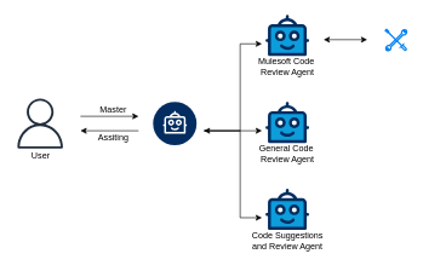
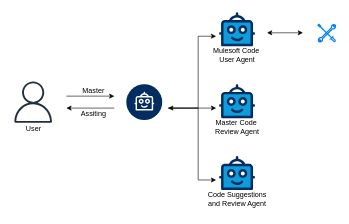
  <mxCell id="0" />
  <mxCell id="1" parent="0" />
  <mxCell id="2" value="" style="verticalLabelPosition=bottom;aspect=fixed;html=1;shape=mxgraph.salesforce.bots2;" parent="1" vertex="1"><mxGeometry x="210" y="140" width="60" height="60" as="geometry" /></mxCell>
  <mxCell id="3" value="" style="sketch=0;outlineConnect=0;fontColor=#232F3E;gradientColor=none;fillColor=#232F3D;strokeColor=none;dashed=0;verticalLabelPosition=bottom;verticalAlign=top;align=center;html=1;fontSize=12;fontStyle=0;aspect=fixed;pointerEvents=1;shape=mxgraph.aws4.user;" parent="1" vertex="1"><mxGeometry x="20" y="135.5" width="69" height="69" as="geometry" /></mxCell>
  <mxCell id="4" value="" style="endArrow=classic;html=1;" parent="1" edge="1"><mxGeometry width="50" height="50" relative="1" as="geometry"><mxPoint x="110" y="160" as="sourcePoint" /><mxPoint x="190" y="160" as="targetPoint" /></mxGeometry></mxCell>
  <mxCell id="5" value="User" style="text;html=1;align=center;verticalAlign=middle;resizable=0;points=[];autosize=1;strokeColor=none;fillColor=none;" parent="1" vertex="1"><mxGeometry x="29.5" y="200" width="50" height="30" as="geometry" /></mxCell>
  <mxCell id="6" value="" style="group" parent="1" vertex="1" connectable="0"><mxGeometry x="345" y="20" width="100" height="92" as="geometry" /></mxCell>
  <mxCell id="7" value="" style="verticalLabelPosition=bottom;aspect=fixed;html=1;shape=mxgraph.salesforce.bots;" parent="6" vertex="1"><mxGeometry x="20" width="60" height="57" as="geometry" /></mxCell>
- <mxCell id="8" value="Mulesoft Code&amp;nbsp;&lt;div&gt;Review Agent&lt;/div&gt;" style="text;html=1;align=center;verticalAlign=middle;resizable=0;points=[];autosize=1;strokeColor=none;fillColor=none;" parent="6" vertex="1"><mxGeometry y="52" width="100" height="40" as="geometry" /></mxCell>
+ <mxCell id="8" value="Mulesoft Code&amp;nbsp;&lt;div&gt;User Agent&lt;/div&gt;" style="text;html=1;align=center;verticalAlign=middle;resizable=0;points=[];autosize=1;strokeColor=none;fillColor=none;" parent="6" vertex="1"><mxGeometry y="52" width="100" height="40" as="geometry" /></mxCell>
  <mxCell id="9" value="" style="group" parent="1" vertex="1" connectable="0"><mxGeometry x="345" y="140" width="100" height="92" as="geometry" /></mxCell>
  <mxCell id="10" value="" style="verticalLabelPosition=bottom;aspect=fixed;html=1;shape=mxgraph.salesforce.bots;" parent="9" vertex="1"><mxGeometry x="20" width="60" height="57" as="geometry" /></mxCell>
- <mxCell id="11" value="General Code&amp;nbsp;&lt;div&gt;Review Agent&lt;/div&gt;" style="text;html=1;align=center;verticalAlign=middle;resizable=0;points=[];autosize=1;strokeColor=none;fillColor=none;" parent="9" vertex="1"><mxGeometry y="52" width="100" height="40" as="geometry" /></mxCell>
+ <mxCell id="11" value="Master Code&amp;nbsp;&lt;div&gt;Review Agent&lt;/div&gt;" style="text;html=1;align=center;verticalAlign=middle;resizable=0;points=[];autosize=1;strokeColor=none;fillColor=none;" parent="9" vertex="1"><mxGeometry y="52" width="100" height="40" as="geometry" /></mxCell>
  <mxCell id="12" value="" style="group" parent="1" vertex="1" connectable="0"><mxGeometry x="345" y="260" width="110" height="92" as="geometry" /></mxCell>
  <mxCell id="13" value="" style="verticalLabelPosition=bottom;aspect=fixed;html=1;shape=mxgraph.salesforce.bots;" parent="12" vertex="1"><mxGeometry x="20" width="60" height="57" as="geometry" /></mxCell>
  <mxCell id="14" value="Code Suggestions&lt;div&gt;and Review Agent&lt;/div&gt;" style="text;html=1;align=center;verticalAlign=middle;resizable=0;points=[];autosize=1;strokeColor=none;fillColor=none;" parent="12" vertex="1"><mxGeometry x="-10" y="52" width="120" height="40" as="geometry" /></mxCell>
  <mxCell id="15" value="" style="endArrow=classic;html=1;rounded=0;curved=0;" parent="1" edge="1"><mxGeometry width="50" height="50" relative="1" as="geometry"><mxPoint x="280" y="180" as="sourcePoint" /><mxPoint x="360" y="60" as="targetPoint" /><Array as="points"><mxPoint x="330" y="180" /><mxPoint x="330" y="60" /></Array></mxGeometry></mxCell>
  <mxCell id="16" value="" style="endArrow=classic;html=1;rounded=0;curved=0;" parent="1" edge="1"><mxGeometry width="50" height="50" relative="1" as="geometry"><mxPoint x="280" y="180" as="sourcePoint" /><mxPoint x="360" y="300" as="targetPoint" /><Array as="points"><mxPoint x="330" y="180" /><mxPoint x="330" y="300" /></Array></mxGeometry></mxCell>
  <mxCell id="17" value="" style="endArrow=classic;startArrow=classic;html=1;" parent="1" edge="1"><mxGeometry width="50" height="50" relative="1" as="geometry"><mxPoint x="280" y="180" as="sourcePoint" /><mxPoint x="360" y="180" as="targetPoint" /></mxGeometry></mxCell>
  <mxCell id="18" value="" style="endArrow=classic;html=1;" parent="1" edge="1"><mxGeometry width="50" height="50" relative="1" as="geometry"><mxPoint x="190" y="180" as="sourcePoint" /><mxPoint x="110" y="180" as="targetPoint" /></mxGeometry></mxCell>
  <mxCell id="19" value="Master" style="text;html=1;align=center;verticalAlign=middle;resizable=0;points=[];autosize=1;strokeColor=none;fillColor=none;" parent="1" vertex="1"><mxGeometry x="125" y="135.5" width="60" height="30" as="geometry" /></mxCell>
  <mxCell id="20" value="Assiting" style="text;html=1;align=center;verticalAlign=middle;resizable=0;points=[];autosize=1;strokeColor=none;fillColor=none;" parent="1" vertex="1"><mxGeometry x="115" y="174.5" width="80" height="30" as="geometry" /></mxCell>
  <mxCell id="21" value="" style="html=1;verticalLabelPosition=bottom;align=center;labelBackgroundColor=#ffffff;verticalAlign=top;strokeWidth=2;strokeColor=#0080F0;shadow=0;dashed=0;shape=mxgraph.ios7.icons.tools;pointerEvents=1" vertex="1" parent="1"><mxGeometry x="530" y="40" width="29.7" height="29.7" as="geometry" /></mxCell>
  <mxCell id="22" value="" style="endArrow=classic;startArrow=classic;html=1;" edge="1" parent="1"><mxGeometry width="50" height="50" relative="1" as="geometry"><mxPoint x="445" y="54.26" as="sourcePoint" /><mxPoint x="505" y="54.26" as="targetPoint" /></mxGeometry></mxCell>
